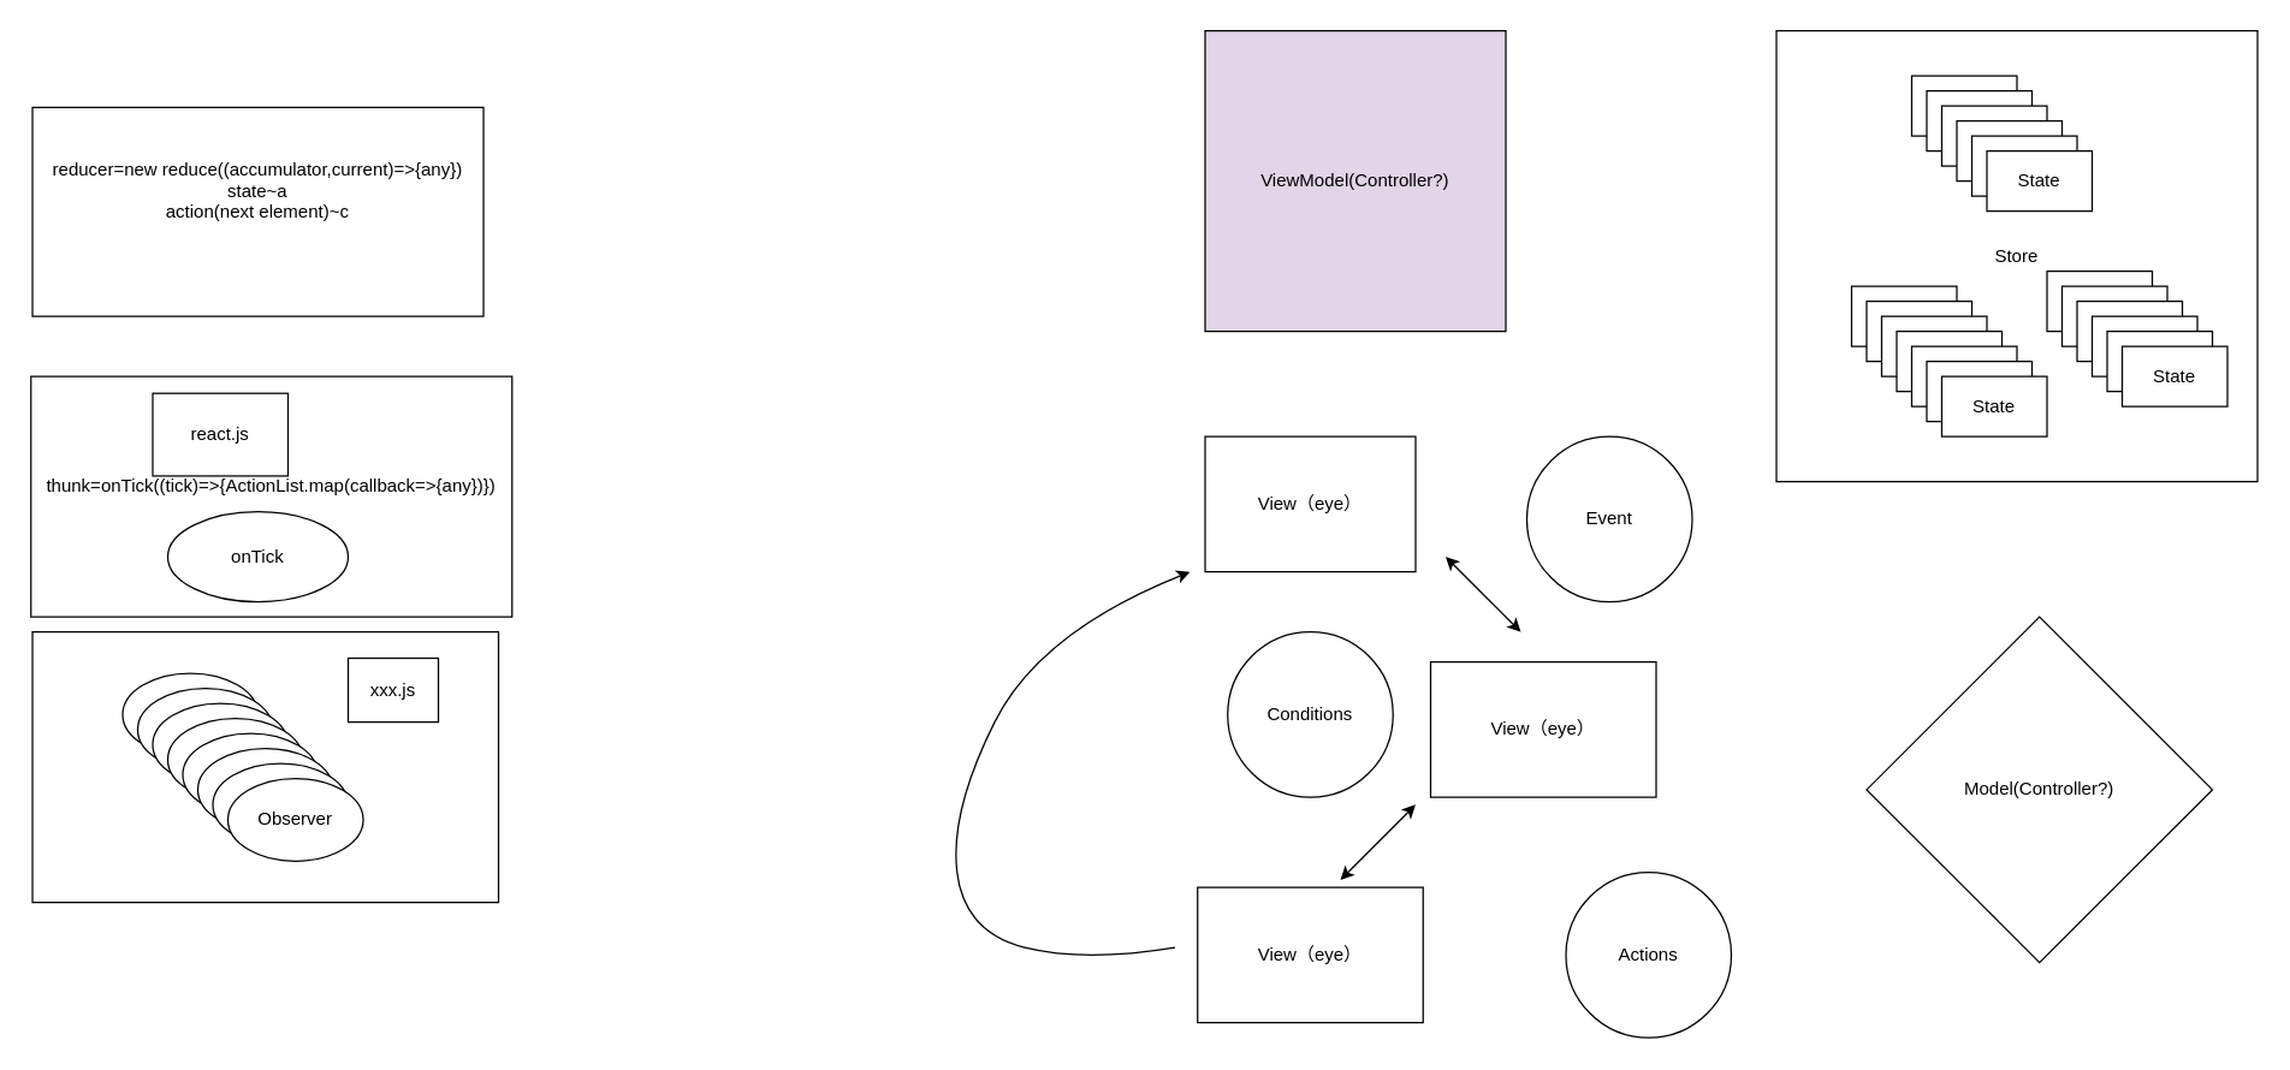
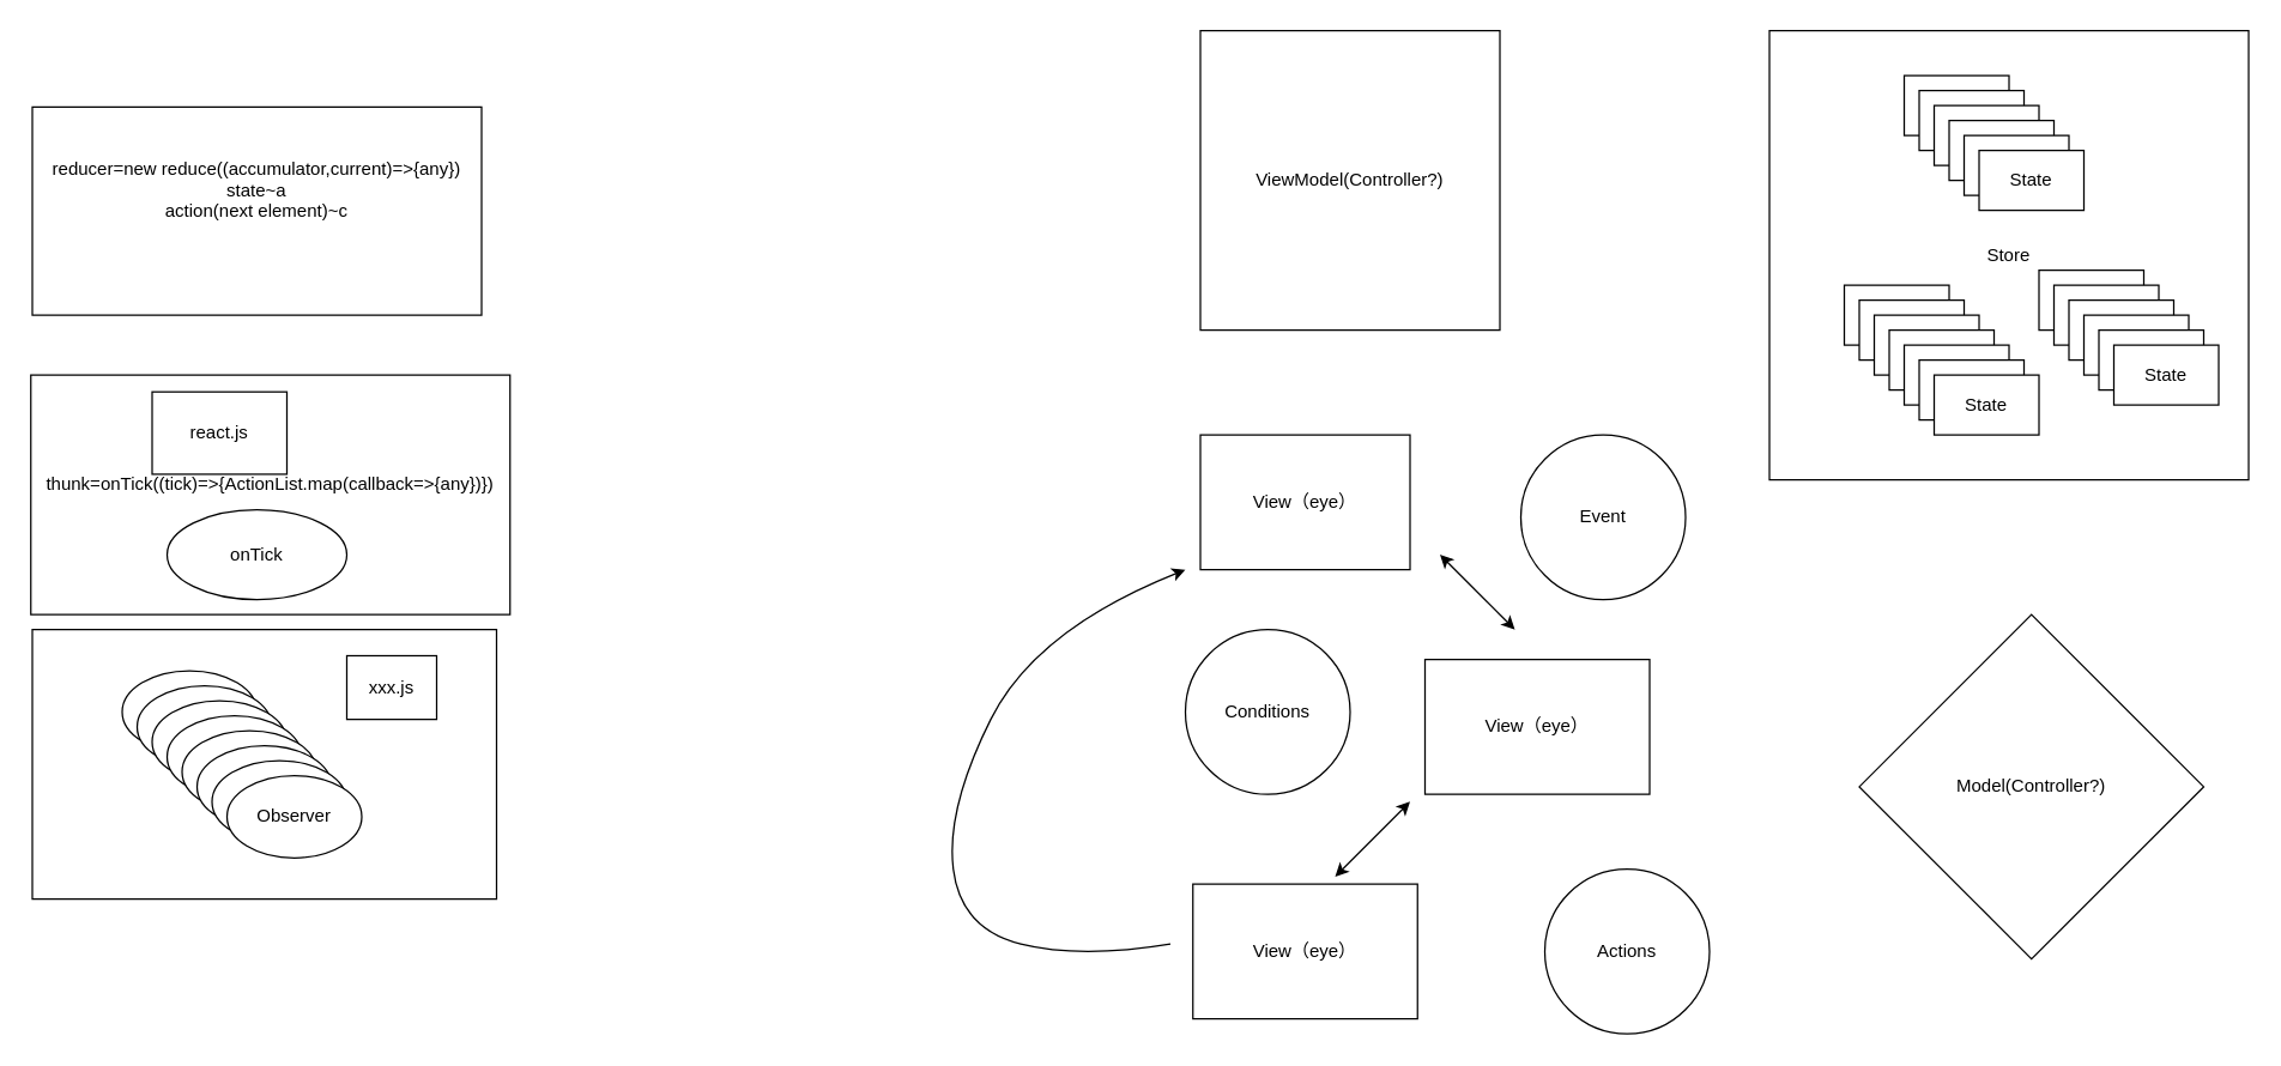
  <mxCell id="0" />
  <mxCell id="1" parent="0" />
  <mxCell id="2" value="View（eye）" style="rounded=0;whiteSpace=wrap;html=1;" parent="1" vertex="1"><mxGeometry x="801" y="290" width="140" height="90" as="geometry" /></mxCell>
  <mxCell id="3" value="Store" style="rounded=0;whiteSpace=wrap;html=1;" parent="1" vertex="1"><mxGeometry x="1181" y="20" width="320" height="300" as="geometry" /></mxCell>
  <mxCell id="4" value="State" style="rounded=0;whiteSpace=wrap;html=1;" parent="1" vertex="1"><mxGeometry x="1271" y="50" width="70" height="40" as="geometry" /></mxCell>
  <mxCell id="5" value="State" style="rounded=0;whiteSpace=wrap;html=1;" parent="1" vertex="1"><mxGeometry x="1281" y="60" width="70" height="40" as="geometry" /></mxCell>
  <mxCell id="6" value="State" style="rounded=0;whiteSpace=wrap;html=1;" parent="1" vertex="1"><mxGeometry x="1291" y="70" width="70" height="40" as="geometry" /></mxCell>
  <mxCell id="7" value="State" style="rounded=0;whiteSpace=wrap;html=1;" parent="1" vertex="1"><mxGeometry x="1301" y="80" width="70" height="40" as="geometry" /></mxCell>
  <mxCell id="8" value="State" style="rounded=0;whiteSpace=wrap;html=1;" parent="1" vertex="1"><mxGeometry x="1311" y="90" width="70" height="40" as="geometry" /></mxCell>
  <mxCell id="9" value="State" style="rounded=0;whiteSpace=wrap;html=1;" parent="1" vertex="1"><mxGeometry x="1321" y="100" width="70" height="40" as="geometry" /></mxCell>
  <mxCell id="10" value="State" style="rounded=0;whiteSpace=wrap;html=1;" parent="1" vertex="1"><mxGeometry x="1231" y="190" width="70" height="40" as="geometry" /></mxCell>
  <mxCell id="11" value="State" style="rounded=0;whiteSpace=wrap;html=1;" parent="1" vertex="1"><mxGeometry x="1241" y="200" width="70" height="40" as="geometry" /></mxCell>
  <mxCell id="12" value="State" style="rounded=0;whiteSpace=wrap;html=1;" parent="1" vertex="1"><mxGeometry x="1251" y="210" width="70" height="40" as="geometry" /></mxCell>
  <mxCell id="13" value="State" style="rounded=0;whiteSpace=wrap;html=1;" parent="1" vertex="1"><mxGeometry x="1261" y="220" width="70" height="40" as="geometry" /></mxCell>
  <mxCell id="14" value="State" style="rounded=0;whiteSpace=wrap;html=1;" parent="1" vertex="1"><mxGeometry x="1271" y="230" width="70" height="40" as="geometry" /></mxCell>
  <mxCell id="15" value="State" style="rounded=0;whiteSpace=wrap;html=1;" parent="1" vertex="1"><mxGeometry x="1281" y="240" width="70" height="40" as="geometry" /></mxCell>
  <mxCell id="16" value="State" style="rounded=0;whiteSpace=wrap;html=1;" parent="1" vertex="1"><mxGeometry x="1291" y="250" width="70" height="40" as="geometry" /></mxCell>
  <mxCell id="17" value="State" style="rounded=0;whiteSpace=wrap;html=1;" parent="1" vertex="1"><mxGeometry x="1361" y="180" width="70" height="40" as="geometry" /></mxCell>
  <mxCell id="18" value="State" style="rounded=0;whiteSpace=wrap;html=1;" parent="1" vertex="1"><mxGeometry x="1371" y="190" width="70" height="40" as="geometry" /></mxCell>
  <mxCell id="19" value="State" style="rounded=0;whiteSpace=wrap;html=1;" parent="1" vertex="1"><mxGeometry x="1381" y="200" width="70" height="40" as="geometry" /></mxCell>
  <mxCell id="20" value="State" style="rounded=0;whiteSpace=wrap;html=1;" parent="1" vertex="1"><mxGeometry x="1391" y="210" width="70" height="40" as="geometry" /></mxCell>
  <mxCell id="21" value="State" style="rounded=0;whiteSpace=wrap;html=1;" parent="1" vertex="1"><mxGeometry x="1401" y="220" width="70" height="40" as="geometry" /></mxCell>
  <mxCell id="22" value="State" style="rounded=0;whiteSpace=wrap;html=1;" parent="1" vertex="1"><mxGeometry x="1411" y="230" width="70" height="40" as="geometry" /></mxCell>
- <mxCell id="23" value="ViewModel(Controller?)" style="whiteSpace=wrap;html=1;aspect=fixed;fillColor=#e1d5e7;" parent="1" vertex="1"><mxGeometry x="801" y="20" width="200" height="200" as="geometry" /></mxCell>
+ <mxCell id="23" value="ViewModel(Controller?)" style="whiteSpace=wrap;html=1;aspect=fixed;" parent="1" vertex="1"><mxGeometry x="801" y="20" width="200" height="200" as="geometry" /></mxCell>
  <mxCell id="24" value="Model(Controller?)" style="rhombus;whiteSpace=wrap;html=1;aspect=fixed;" parent="1" vertex="1"><mxGeometry x="1241" y="410" width="230" height="230" as="geometry" /></mxCell>
  <mxCell id="25" value="View（eye）" style="rounded=0;whiteSpace=wrap;html=1;" parent="1" vertex="1"><mxGeometry x="796" y="590" width="150" height="90" as="geometry" /></mxCell>
  <mxCell id="26" value="View（eye）" style="rounded=0;whiteSpace=wrap;html=1;" parent="1" vertex="1"><mxGeometry x="951" y="440" width="150" height="90" as="geometry" /></mxCell>
- <mxCell id="27" value="Conditions" style="ellipse;whiteSpace=wrap;html=1;aspect=fixed;" parent="1" vertex="1"><mxGeometry x="816" y="420" width="110" height="110" as="geometry" /></mxCell>
+ <mxCell id="27" value="Conditions" style="ellipse;whiteSpace=wrap;html=1;aspect=fixed;" parent="1" vertex="1"><mxGeometry x="791" y="420" width="110" height="110" as="geometry" /></mxCell>
  <mxCell id="28" value="Event" style="ellipse;whiteSpace=wrap;html=1;aspect=fixed;" parent="1" vertex="1"><mxGeometry x="1015" y="290" width="110" height="110" as="geometry" /></mxCell>
- <mxCell id="29" value="Actions" style="ellipse;whiteSpace=wrap;html=1;aspect=fixed;" parent="1" vertex="1"><mxGeometry x="1041" y="580" width="110" height="110" as="geometry" /></mxCell>
+ <mxCell id="29" value="Actions" style="ellipse;whiteSpace=wrap;html=1;aspect=fixed;" parent="1" vertex="1"><mxGeometry x="1031" y="580" width="110" height="110" as="geometry" /></mxCell>
  <mxCell id="30" value="" style="endArrow=classic;startArrow=classic;html=1;rounded=0;" parent="1" edge="1"><mxGeometry width="50" height="50" relative="1" as="geometry"><mxPoint x="891" y="585" as="sourcePoint" /><mxPoint x="941" y="535" as="targetPoint" /></mxGeometry></mxCell>
  <mxCell id="31" value="" style="endArrow=classic;startArrow=classic;html=1;rounded=0;" parent="1" edge="1"><mxGeometry width="50" height="50" relative="1" as="geometry"><mxPoint x="1011" y="420" as="sourcePoint" /><mxPoint x="961" y="370" as="targetPoint" /></mxGeometry></mxCell>
  <mxCell id="32" value="" style="curved=1;endArrow=classic;html=1;rounded=0;" parent="1" edge="1"><mxGeometry width="50" height="50" relative="1" as="geometry"><mxPoint x="781" y="630" as="sourcePoint" /><mxPoint x="791" y="380" as="targetPoint" /><Array as="points"><mxPoint x="721" y="640" /><mxPoint x="641" y="620" /><mxPoint x="631" y="540" /><mxPoint x="691" y="420" /></Array></mxGeometry></mxCell>
  <mxCell id="33" value="reducer=new reduce((accumulator,current)=&amp;gt;{any})&lt;div&gt;state~a&lt;/div&gt;&lt;div&gt;action(next element)~c&lt;/div&gt;&lt;div&gt;&lt;br&gt;&lt;/div&gt;&lt;div&gt;&lt;div&gt;&lt;br&gt;&lt;/div&gt;&lt;/div&gt;" style="rounded=0;whiteSpace=wrap;html=1;" vertex="1" parent="1"><mxGeometry x="21" y="71" width="300" height="139" as="geometry" /></mxCell>
  <mxCell id="34" value="&lt;span style=&quot;background-color: initial;&quot;&gt;thunk=onTick((tick)=&amp;gt;{ActionList.map(callback=&amp;gt;{any})})&lt;/span&gt;&lt;div&gt;&lt;br&gt;&lt;/div&gt;" style="rounded=0;whiteSpace=wrap;html=1;" vertex="1" parent="1"><mxGeometry x="20" y="250" width="320" height="160" as="geometry" /></mxCell>
  <mxCell id="35" value="onTick" style="ellipse;whiteSpace=wrap;html=1;" vertex="1" parent="1"><mxGeometry x="111" y="340" width="120" height="60" as="geometry" /></mxCell>
  <mxCell id="36" value="" style="rounded=0;whiteSpace=wrap;html=1;" vertex="1" parent="1"><mxGeometry x="21" y="420" width="310" height="180" as="geometry" /></mxCell>
  <mxCell id="37" value="Observer" style="ellipse;whiteSpace=wrap;html=1;" vertex="1" parent="1"><mxGeometry x="81" y="447.5" width="90" height="55" as="geometry" /></mxCell>
  <mxCell id="38" value="Observer" style="ellipse;whiteSpace=wrap;html=1;" vertex="1" parent="1"><mxGeometry x="91" y="457.5" width="90" height="55" as="geometry" /></mxCell>
  <mxCell id="39" value="Observer" style="ellipse;whiteSpace=wrap;html=1;" vertex="1" parent="1"><mxGeometry x="101" y="467.5" width="90" height="55" as="geometry" /></mxCell>
  <mxCell id="40" value="Observer" style="ellipse;whiteSpace=wrap;html=1;" vertex="1" parent="1"><mxGeometry x="111" y="477.5" width="90" height="55" as="geometry" /></mxCell>
  <mxCell id="41" value="Observer" style="ellipse;whiteSpace=wrap;html=1;" vertex="1" parent="1"><mxGeometry x="121" y="487.5" width="90" height="55" as="geometry" /></mxCell>
  <mxCell id="42" value="Observer" style="ellipse;whiteSpace=wrap;html=1;" vertex="1" parent="1"><mxGeometry x="131" y="497.5" width="90" height="55" as="geometry" /></mxCell>
  <mxCell id="43" value="Observer" style="ellipse;whiteSpace=wrap;html=1;" vertex="1" parent="1"><mxGeometry x="141" y="507.5" width="90" height="55" as="geometry" /></mxCell>
  <mxCell id="44" value="Observer" style="ellipse;whiteSpace=wrap;html=1;" vertex="1" parent="1"><mxGeometry x="151" y="517.5" width="90" height="55" as="geometry" /></mxCell>
  <mxCell id="45" value="xxx.js" style="rounded=0;whiteSpace=wrap;html=1;" vertex="1" parent="1"><mxGeometry x="231" y="437.5" width="60" height="42.5" as="geometry" /></mxCell>
  <mxCell id="46" value="react.js" style="rounded=0;whiteSpace=wrap;html=1;" vertex="1" parent="1"><mxGeometry x="101" y="261.25" width="90" height="55" as="geometry" /></mxCell>
